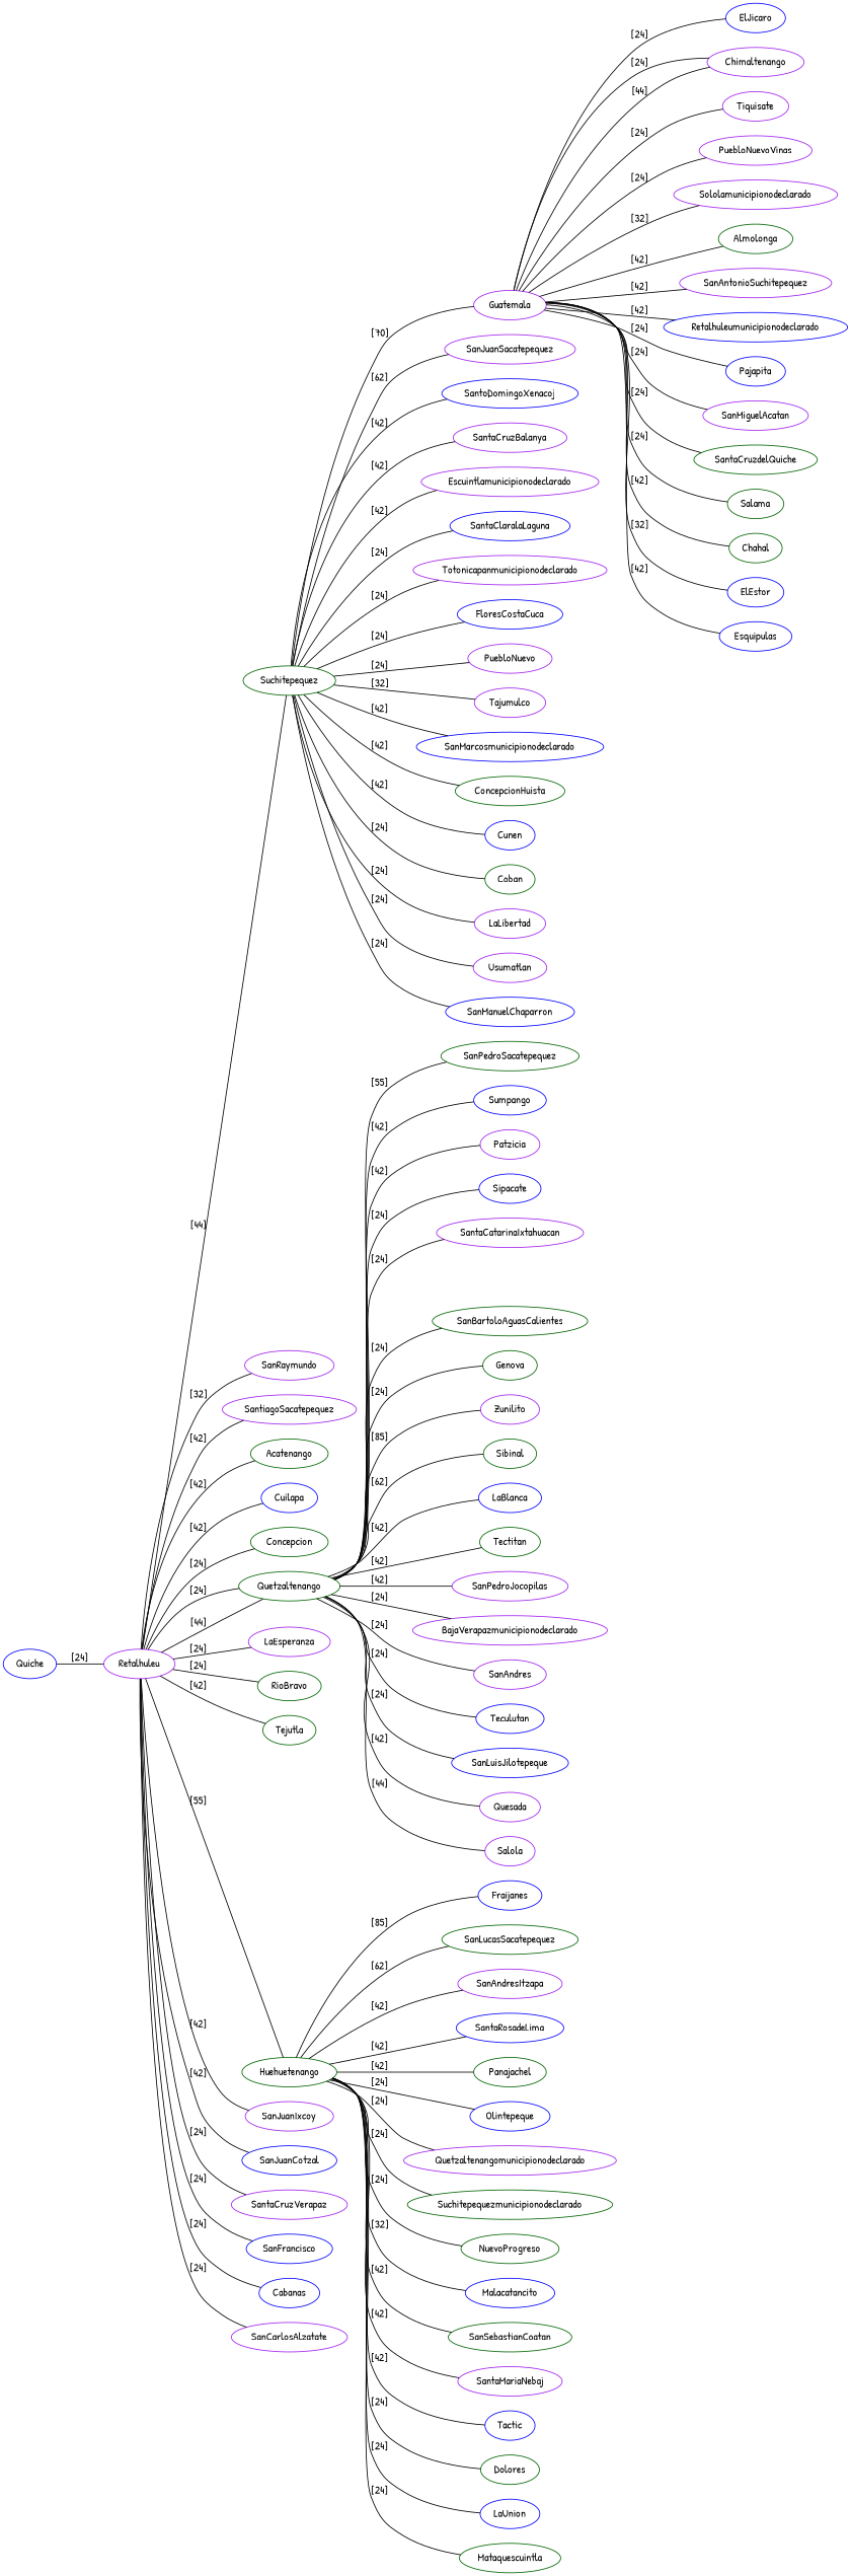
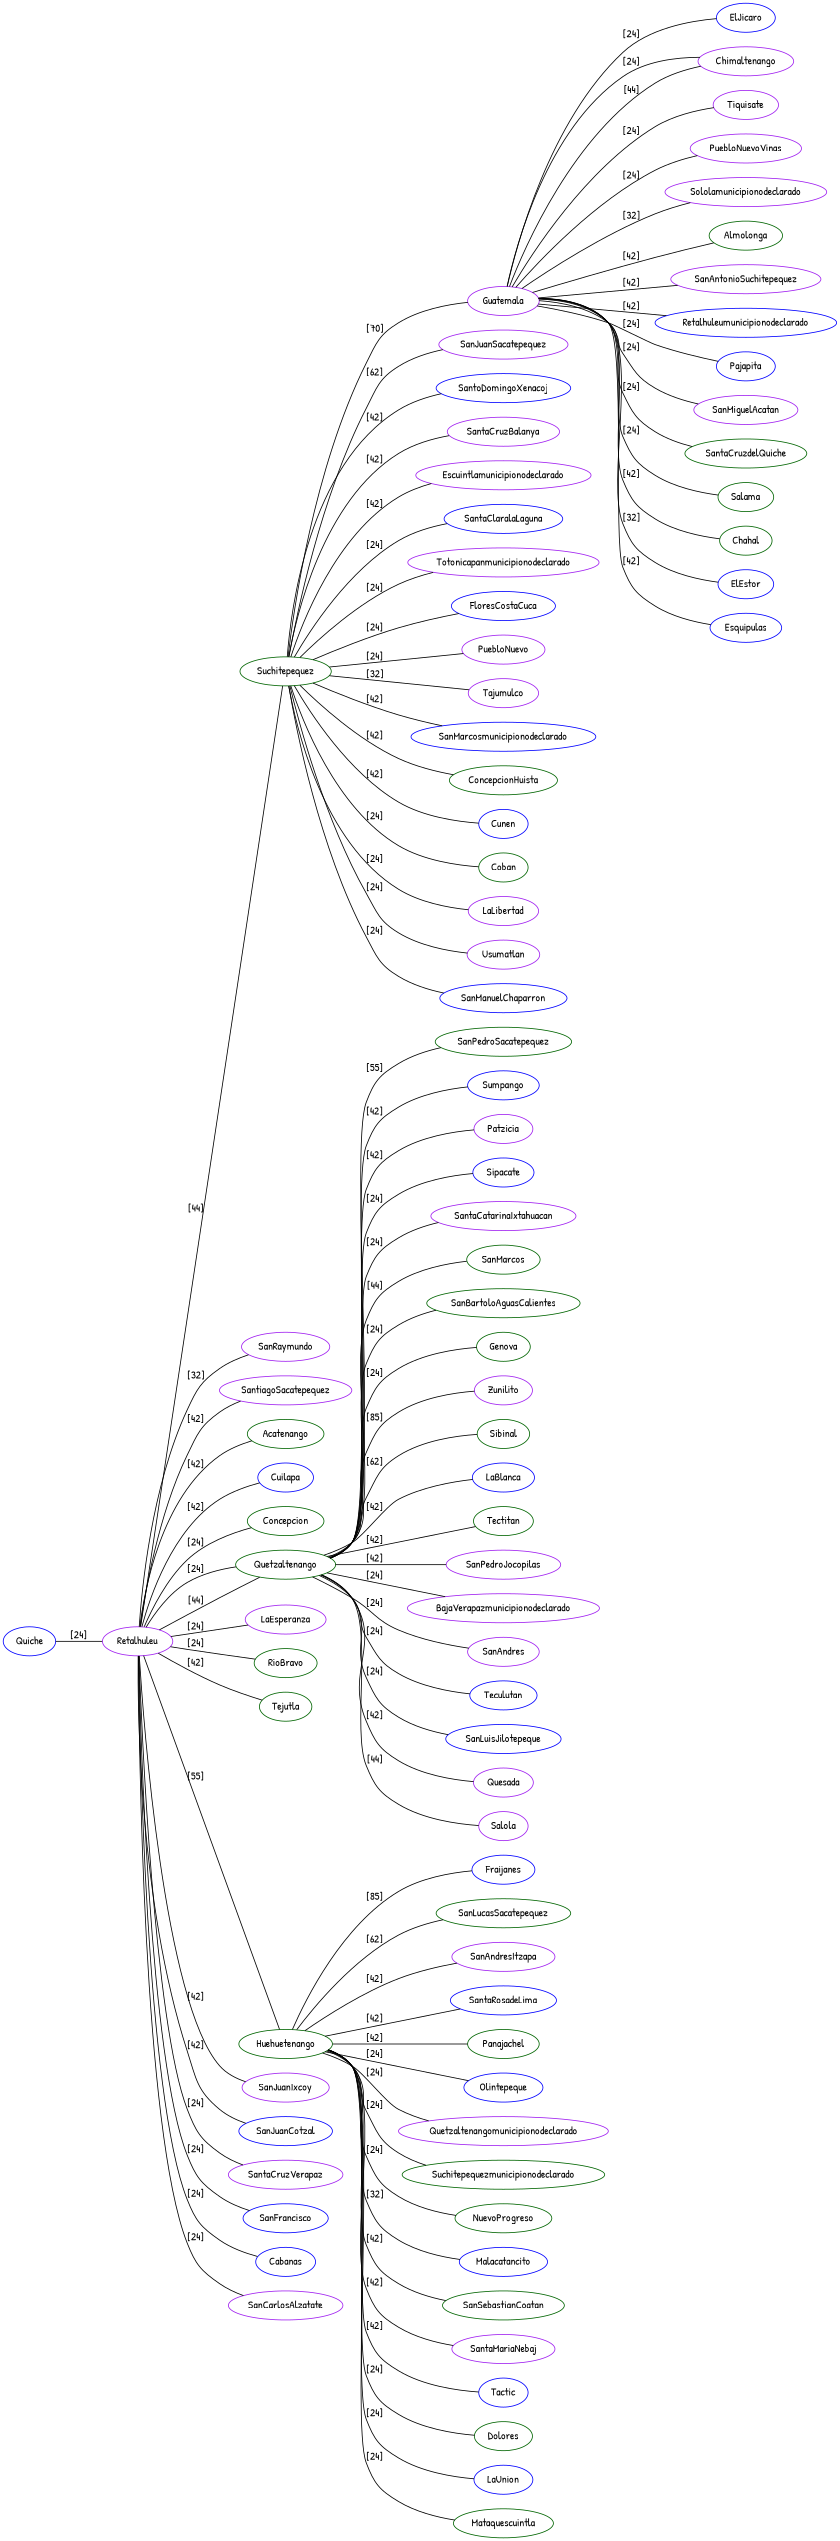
  digraph {
    fontname="Patrick Hand"
    rankdir=LR
    node [color=purple fontname="Patrick Hand"]
    edge [dir=none fontname="Patrick Hand"]
    Suchitepequez [color=darkgreen]
    Retalhuleu
    SanRaymundo
    SantiagoSacatepequez
    Acatenango [color=darkgreen]
    Cuilapa [color=blue]
    Concepcion [color=darkgreen]
    Quetzaltenango [color=darkgreen]
    LaEsperanza
    RioBravo [color=darkgreen]
    Tejutla [color=darkgreen]
    Huehuetenango [color=darkgreen]
    SanJuanIxcoy
    SanJuanCotzal [color=blue]
    SantaCruzVerapaz
    SanFrancisco [color=blue]
    Cabanas [color=blue]
    SanCarlosAlzatate
    Guatemala
    SanJuanSacatepequez
    SantoDomingoXenacoj [color=blue]
    SantaCruzBalanya
    Escuintlamunicipionodeclarado
    SantaClaralaLaguna [color=blue]
    Totonicapanmunicipionodeclarado
    FloresCostaCuca [color=blue]
    PuebloNuevo
    Tajumulco
    SanMarcosmunicipionodeclarado [color=blue]
    ConcepcionHuista [color=darkgreen]
    Cunen [color=blue]
    Coban [color=darkgreen]
    LaLibertad
    Usumatlan
    SanManuelChaparron [color=blue]
    SanPedroSacatepequez [color=darkgreen]
    Sumpango [color=blue]
    Patzicia
    Sipacate [color=blue]
    SantaCatarinaIxtahuacan
+   SanMarcos [color=darkgreen]
    SanBartoloAguasCalientes [color=darkgreen]
    Genova [color=darkgreen]
    Zunilito
    Sibinal [color=darkgreen]
    LaBlanca [color=blue]
    Tectitan [color=darkgreen]
    SanPedroJocopilas
    BajaVerapazmunicipionodeclarado
    SanAndres
    Teculutan [color=blue]
    SanLuisJilotepeque [color=blue]
    Quesada
    Salola
    Fraijanes [color=blue]
    SanLucasSacatepequez [color=darkgreen]
    SanAndresItzapa
    SantaRosadeLima [color=blue]
    Panajachel [color=darkgreen]
    Olintepeque [color=blue]
    Quetzaltenangomunicipionodeclarado
    Suchitepequezmunicipionodeclarado [color=darkgreen]
    NuevoProgreso [color=darkgreen]
    Malacatancito [color=blue]
    SanSebastianCoatan [color=darkgreen]
    SantaMariaNebaj
    Tactic [color=blue]
    Dolores [color=darkgreen]
    LaUnion [color=blue]
    Mataquescuintla [color=darkgreen]
    ElJicaro [color=blue]
    Chimaltenango
    Tiquisate
    PuebloNuevoVinas
    Sololamunicipionodeclarado
    Almolonga [color=darkgreen]
    SanAntonioSuchitepequez
    Retalhuleumunicipionodeclarado [color=blue]
    Pajapita [color=blue]
    SanMiguelAcatan
    SantaCruzdelQuiche [color=darkgreen]
    Salama [color=darkgreen]
    Chahal [color=darkgreen]
    ElEstor [color=blue]
    Esquipulas [color=blue]
    Quiche [color=blue]
    Suchitepequez -> Guatemala [label="[70]"]
    Suchitepequez -> SanJuanSacatepequez [label="[62]"]
    Suchitepequez -> SantoDomingoXenacoj [label="[42]"]
    Suchitepequez -> SantaCruzBalanya [label="[42]"]
    Suchitepequez -> Escuintlamunicipionodeclarado [label="[42]"]
    Suchitepequez -> SantaClaralaLaguna [label="[24]"]
    Suchitepequez -> Totonicapanmunicipionodeclarado [label="[24]"]
    Suchitepequez -> FloresCostaCuca [label="[24]"]
    Suchitepequez -> PuebloNuevo [label="[24]"]
    Suchitepequez -> Tajumulco [label="[32]"]
    Suchitepequez -> SanMarcosmunicipionodeclarado [label="[42]"]
    Suchitepequez -> ConcepcionHuista [label="[42]"]
    Suchitepequez -> Cunen [label="[42]"]
    Suchitepequez -> Coban [label="[24]"]
    Suchitepequez -> LaLibertad [label="[24]"]
    Suchitepequez -> Usumatlan [label="[24]"]
    Suchitepequez -> SanManuelChaparron [label="[24]"]
    Retalhuleu -> Suchitepequez [label="[44]"]
    Retalhuleu -> SanRaymundo [label="[32]"]
    Retalhuleu -> SantiagoSacatepequez [label="[42]"]
    Retalhuleu -> Acatenango [label="[42]"]
    Retalhuleu -> Cuilapa [label="[42]"]
    Retalhuleu -> Concepcion [label="[24]"]
    Retalhuleu -> Quetzaltenango [label="[24]"]
    Retalhuleu -> LaEsperanza [label="[24]"]
    Retalhuleu -> RioBravo [label="[24]"]
    Retalhuleu -> Tejutla [label="[42]"]
    Retalhuleu -> Huehuetenango [label="[55]"]
    Retalhuleu -> SanJuanIxcoy [label="[42]"]
    Retalhuleu -> SanJuanCotzal [label="[42]"]
    Retalhuleu -> SantaCruzVerapaz [label="[24]"]
    Retalhuleu -> SanFrancisco [label="[24]"]
    Retalhuleu -> Cabanas [label="[24]"]
    Retalhuleu -> SanCarlosAlzatate [label="[24]"]
    Quetzaltenango -> Retalhuleu [label="[44]"]
    Quetzaltenango -> SanPedroSacatepequez [label="[55]"]
    Quetzaltenango -> Sumpango [label="[42]"]
    Quetzaltenango -> Patzicia [label="[42]"]
    Quetzaltenango -> Sipacate [label="[24]"]
    Quetzaltenango -> SantaCatarinaIxtahuacan [label="[24]"]
+   Quetzaltenango -> SanMarcos [label="[44]"]
    Quetzaltenango -> SanBartoloAguasCalientes [label="[24]"]
    Quetzaltenango -> Genova [label="[24]"]
    Quetzaltenango -> Zunilito [label="[85]"]
    Quetzaltenango -> Sibinal [label="[62]"]
    Quetzaltenango -> LaBlanca [label="[42]"]
    Quetzaltenango -> Tectitan [label="[42]"]
    Quetzaltenango -> SanPedroJocopilas [label="[42]"]
    Quetzaltenango -> BajaVerapazmunicipionodeclarado [label="[24]"]
    Quetzaltenango -> SanAndres [label="[24]"]
    Quetzaltenango -> Teculutan [label="[24]"]
    Quetzaltenango -> SanLuisJilotepeque [label="[24]"]
    Quetzaltenango -> Quesada [label="[42]"]
    Quetzaltenango -> Salola [label="[44]"]
    Huehuetenango -> Fraijanes [label="[85]"]
    Huehuetenango -> SanLucasSacatepequez [label="[62]"]
    Huehuetenango -> SanAndresItzapa [label="[42]"]
    Huehuetenango -> SantaRosadeLima [label="[42]"]
    Huehuetenango -> Panajachel [label="[42]"]
    Huehuetenango -> Olintepeque [label="[24]"]
    Huehuetenango -> Quetzaltenangomunicipionodeclarado [label="[24]"]
    Huehuetenango -> Suchitepequezmunicipionodeclarado [label="[24]"]
    Huehuetenango -> NuevoProgreso [label="[24]"]
    Huehuetenango -> Malacatancito [label="[32]"]
    Huehuetenango -> SanSebastianCoatan [label="[42]"]
    Huehuetenango -> SantaMariaNebaj [label="[42]"]
    Huehuetenango -> Tactic [label="[42]"]
    Huehuetenango -> Dolores [label="[24]"]
    Huehuetenango -> LaUnion [label="[24]"]
    Huehuetenango -> Mataquescuintla [label="[24]"]
    Guatemala -> ElJicaro [label="[24]"]
    Guatemala -> Chimaltenango [label="[24]"]
    Guatemala -> Tiquisate [label="[24]"]
    Guatemala -> PuebloNuevoVinas [label="[24]"]
    Guatemala -> Sololamunicipionodeclarado [label="[32]"]
    Guatemala -> Almolonga [label="[42]"]
    Guatemala -> SanAntonioSuchitepequez [label="[42]"]
    Guatemala -> Retalhuleumunicipionodeclarado [label="[42]"]
    Guatemala -> Pajapita [label="[24]"]
    Guatemala -> SanMiguelAcatan [label="[24]"]
    Guatemala -> SantaCruzdelQuiche [label="[24]"]
    Guatemala -> Salama [label="[24]"]
    Guatemala -> Chahal [label="[42]"]
    Guatemala -> ElEstor [label="[32]"]
    Guatemala -> Esquipulas [label="[42]"]
    Chimaltenango -> Guatemala [label="[44]"]
    Quiche -> Retalhuleu [label="[24]"]
  }
